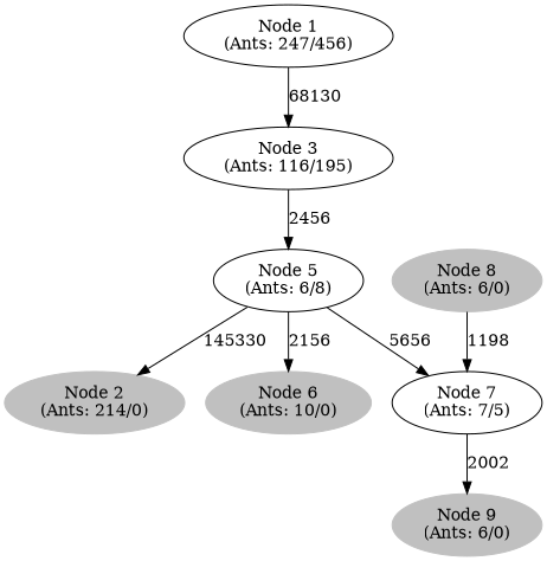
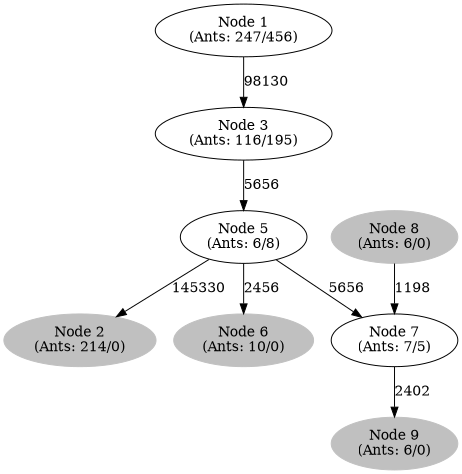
  digraph {
    "Node 1\n(Ants: 247/456)"
    "Node 3\n(Ants: 116/195)"
    "Node 5\n(Ants: 6/8)"
    "Node 2\n(Ants: 214/0)" [color=gray style=filled]
    "Node 6\n(Ants: 10/0)" [color=gray style=filled]
    "Node 7\n(Ants: 7/5)"
    "Node 9\n(Ants: 6/0)" [color=gray style=filled]
    "Node 8\n(Ants: 6/0)" [color=gray style=filled]
-   "Node 1\n(Ants: 247/456)" -> "Node 3\n(Ants: 116/195)" [label=68130]
-   "Node 3\n(Ants: 116/195)" -> "Node 5\n(Ants: 6/8)" [label=2456]
+   "Node 1\n(Ants: 247/456)" -> "Node 3\n(Ants: 116/195)" [label=98130]
+   "Node 3\n(Ants: 116/195)" -> "Node 5\n(Ants: 6/8)" [label=5656]
    "Node 5\n(Ants: 6/8)" -> "Node 2\n(Ants: 214/0)" [label=145330]
-   "Node 5\n(Ants: 6/8)" -> "Node 6\n(Ants: 10/0)" [label=2156]
+   "Node 5\n(Ants: 6/8)" -> "Node 6\n(Ants: 10/0)" [label=2456]
    "Node 5\n(Ants: 6/8)" -> "Node 7\n(Ants: 7/5)" [label=5656]
-   "Node 7\n(Ants: 7/5)" -> "Node 9\n(Ants: 6/0)" [label=2002]
+   "Node 7\n(Ants: 7/5)" -> "Node 9\n(Ants: 6/0)" [label=2402]
    "Node 8\n(Ants: 6/0)" -> "Node 7\n(Ants: 7/5)" [label=1198]
  }
